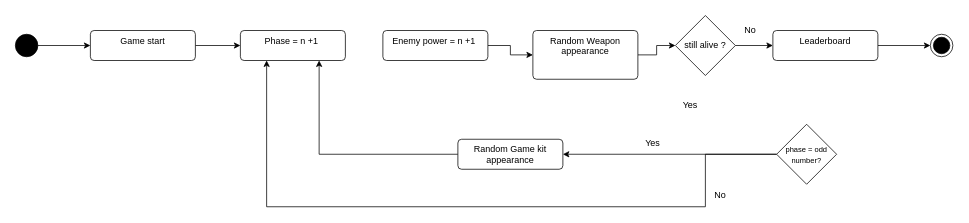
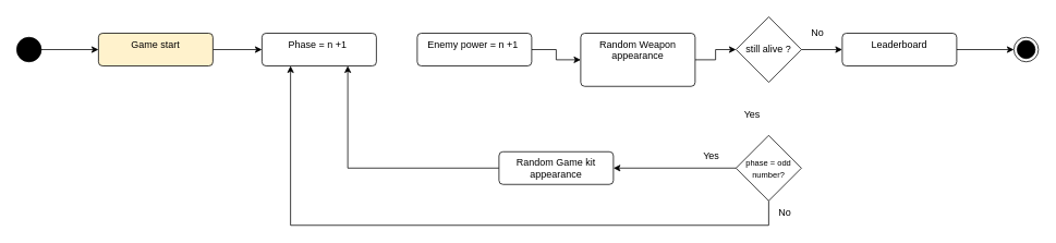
  <mxCell id="0" />
  <mxCell id="1" parent="0" />
  <mxCell id="2" style="edgeStyle=orthogonalEdgeStyle;rounded=0;orthogonalLoop=1;jettySize=auto;html=1;" parent="1" source="3" target="5" edge="1"><mxGeometry relative="1" as="geometry" /></mxCell>
  <mxCell id="3" value="" style="ellipse;fillColor=strokeColor;html=1;" parent="1" vertex="1"><mxGeometry x="20" y="45" width="30" height="30" as="geometry" /></mxCell>
  <mxCell id="4" style="edgeStyle=orthogonalEdgeStyle;rounded=0;orthogonalLoop=1;jettySize=auto;html=1;entryX=0;entryY=0.5;entryDx=0;entryDy=0;" parent="1" source="5" target="6" edge="1"><mxGeometry relative="1" as="geometry" /></mxCell>
- <mxCell id="5" value="Game start" style="html=1;align=center;verticalAlign=top;rounded=1;absoluteArcSize=1;arcSize=10;dashed=0;whiteSpace=wrap;" parent="1" vertex="1"><mxGeometry x="120" y="40" width="140" height="40" as="geometry" /></mxCell>
+ <mxCell id="5" value="Game start" style="html=1;align=center;verticalAlign=top;rounded=1;absoluteArcSize=1;arcSize=10;dashed=0;whiteSpace=wrap;fillColor=#fff2cc;" parent="1" vertex="1"><mxGeometry x="120" y="40" width="140" height="40" as="geometry" /></mxCell>
  <mxCell id="6" value="Phase = n +1&amp;nbsp;" style="html=1;align=center;verticalAlign=top;rounded=1;absoluteArcSize=1;arcSize=10;dashed=0;whiteSpace=wrap;" parent="1" vertex="1"><mxGeometry x="320" y="40" width="140" height="40" as="geometry" /></mxCell>
  <mxCell id="7" style="edgeStyle=orthogonalEdgeStyle;rounded=0;orthogonalLoop=1;jettySize=auto;html=1;" parent="1" source="8" target="12" edge="1"><mxGeometry relative="1" as="geometry" /></mxCell>
  <mxCell id="8" value="Random Weapon appearance" style="html=1;align=center;verticalAlign=top;rounded=1;absoluteArcSize=1;arcSize=10;dashed=0;whiteSpace=wrap;" parent="1" vertex="1"><mxGeometry x="710" y="40" width="140" height="65" as="geometry" /></mxCell>
  <mxCell id="9" style="edgeStyle=orthogonalEdgeStyle;rounded=0;orthogonalLoop=1;jettySize=auto;html=1;entryX=0;entryY=0.5;entryDx=0;entryDy=0;" parent="1" source="10" target="20" edge="1"><mxGeometry relative="1" as="geometry" /></mxCell>
  <mxCell id="10" value="Leaderboard" style="html=1;align=center;verticalAlign=top;rounded=1;absoluteArcSize=1;arcSize=10;dashed=0;whiteSpace=wrap;" parent="1" vertex="1"><mxGeometry x="1030" y="40" width="140" height="40" as="geometry" /></mxCell>
  <mxCell id="11" style="edgeStyle=orthogonalEdgeStyle;rounded=0;orthogonalLoop=1;jettySize=auto;html=1;exitX=1;exitY=0.5;exitDx=0;exitDy=0;entryX=0;entryY=0.5;entryDx=0;entryDy=0;" parent="1" source="12" target="10" edge="1"><mxGeometry relative="1" as="geometry" /></mxCell>
  <mxCell id="12" value="still alive ?" style="rhombus;whiteSpace=wrap;html=1;" parent="1" vertex="1"><mxGeometry x="900" y="20" width="80" height="80" as="geometry" /></mxCell>
  <mxCell id="13" style="edgeStyle=orthogonalEdgeStyle;rounded=0;orthogonalLoop=1;jettySize=auto;html=1;exitX=0;exitY=0.5;exitDx=0;exitDy=0;entryX=1;entryY=0.5;entryDx=0;entryDy=0;" parent="1" source="15" target="17" edge="1"><mxGeometry relative="1" as="geometry" /></mxCell>
  <mxCell id="14" style="edgeStyle=orthogonalEdgeStyle;rounded=0;orthogonalLoop=1;jettySize=auto;html=1;entryX=0.25;entryY=1;entryDx=0;entryDy=0;" parent="1" source="15" target="6" edge="1"><mxGeometry relative="1" as="geometry"><Array as="points"><mxPoint x="940" y="275" /><mxPoint x="355" y="275" /></Array></mxGeometry></mxCell>
- <mxCell id="15" value="&lt;font style=&quot;font-size: 10px;&quot;&gt;phase = odd number?&lt;/font&gt;" style="rhombus;whiteSpace=wrap;html=1;" parent="1" vertex="1"><mxGeometry x="1035" y="165" width="80" height="80" as="geometry" /></mxCell>
+ <mxCell id="15" value="&lt;font style=&quot;font-size: 10px;&quot;&gt;phase = odd number?&lt;/font&gt;" style="rhombus;whiteSpace=wrap;html=1;" parent="1" vertex="1"><mxGeometry x="900" y="165" width="80" height="80" as="geometry" /></mxCell>
  <mxCell id="16" style="edgeStyle=orthogonalEdgeStyle;rounded=0;orthogonalLoop=1;jettySize=auto;html=1;entryX=0.75;entryY=1;entryDx=0;entryDy=0;" parent="1" source="17" target="6" edge="1"><mxGeometry relative="1" as="geometry" /></mxCell>
  <mxCell id="17" value="Random Game kit appearance" style="html=1;align=center;verticalAlign=top;rounded=1;absoluteArcSize=1;arcSize=10;dashed=0;whiteSpace=wrap;" parent="1" vertex="1"><mxGeometry x="610" y="185" width="140" height="40" as="geometry" /></mxCell>
  <mxCell id="18" style="edgeStyle=orthogonalEdgeStyle;rounded=0;orthogonalLoop=1;jettySize=auto;html=1;" parent="1" source="19" target="8" edge="1"><mxGeometry relative="1" as="geometry" /></mxCell>
  <mxCell id="19" value="Enemy power = n +1&amp;nbsp;" style="html=1;align=center;verticalAlign=top;rounded=1;absoluteArcSize=1;arcSize=10;dashed=0;whiteSpace=wrap;" parent="1" vertex="1"><mxGeometry x="510" y="40" width="140" height="40" as="geometry" /></mxCell>
  <mxCell id="20" value="" style="ellipse;html=1;shape=endState;fillColor=strokeColor;" parent="1" vertex="1"><mxGeometry x="1240" y="45" width="30" height="30" as="geometry" /></mxCell>
  <mxCell id="21" value="No" style="text;html=1;align=center;verticalAlign=middle;whiteSpace=wrap;rounded=0;" parent="1" vertex="1"><mxGeometry x="970" y="25" width="60" height="30" as="geometry" /></mxCell>
  <mxCell id="22" value="Yes" style="text;html=1;align=center;verticalAlign=middle;whiteSpace=wrap;rounded=0;" parent="1" vertex="1"><mxGeometry x="890" y="125" width="60" height="30" as="geometry" /></mxCell>
  <mxCell id="23" value="No" style="text;html=1;align=center;verticalAlign=middle;whiteSpace=wrap;rounded=0;" parent="1" vertex="1"><mxGeometry x="930" y="245" width="60" height="30" as="geometry" /></mxCell>
  <mxCell id="24" value="Yes" style="text;html=1;align=center;verticalAlign=middle;whiteSpace=wrap;rounded=0;" parent="1" vertex="1"><mxGeometry x="840" y="175" width="60" height="30" as="geometry" /></mxCell>
